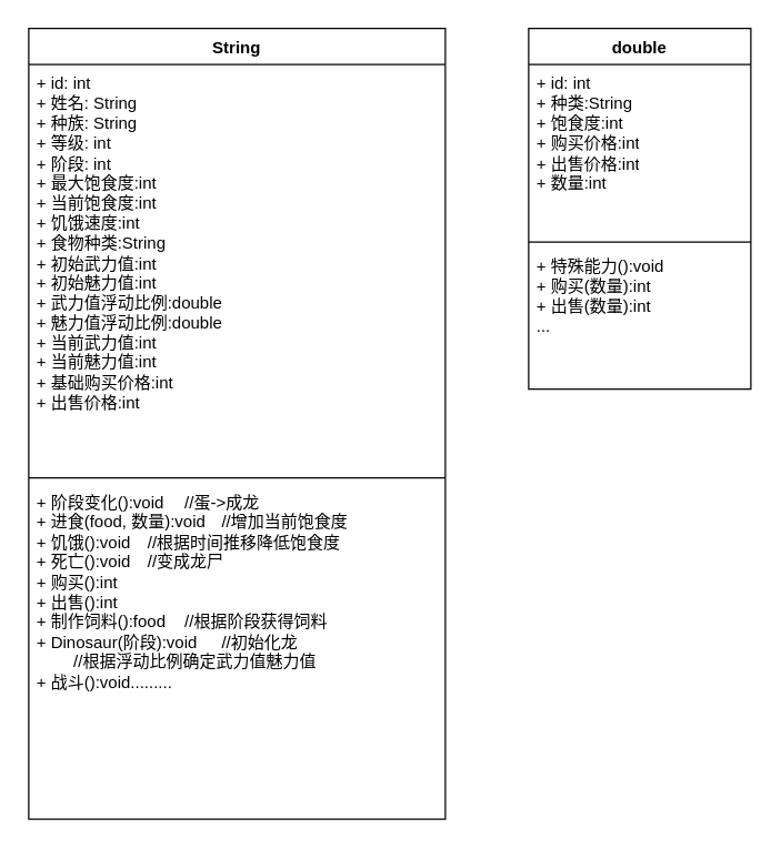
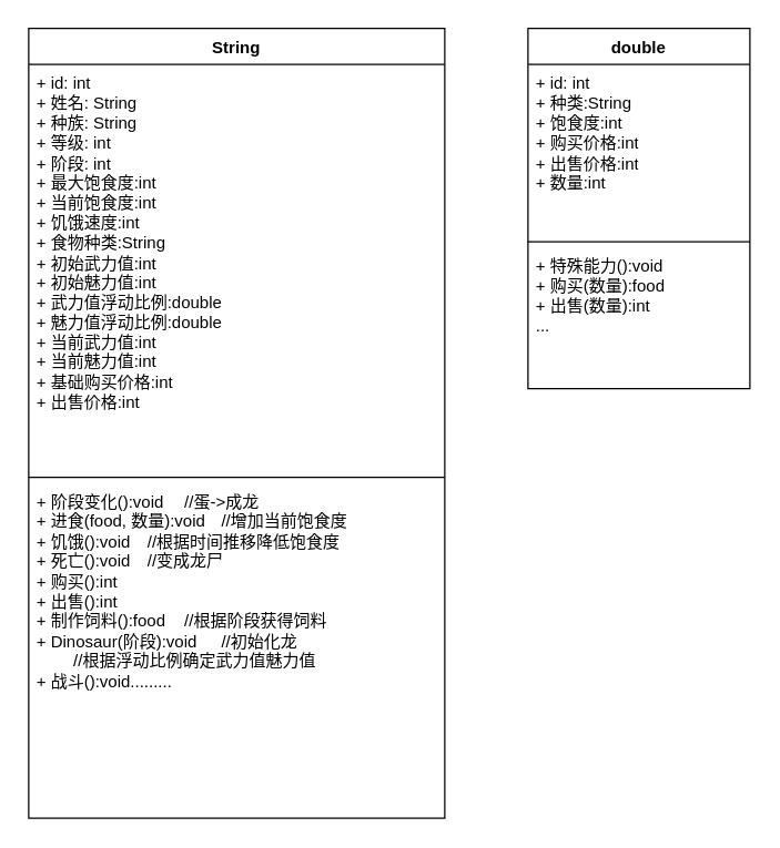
  <mxCell id="0" />
  <mxCell id="1" parent="0" />
  <mxCell id="2" value="String" style="swimlane;fontStyle=1;align=center;verticalAlign=top;childLayout=stackLayout;horizontal=1;startSize=26;horizontalStack=0;resizeParent=1;resizeParentMax=0;resizeLast=0;collapsible=1;marginBottom=0;whiteSpace=wrap;html=1;" vertex="1" parent="1"><mxGeometry x="20" y="20" width="300" height="570" as="geometry" /></mxCell>
  <mxCell id="3" value="+ id: int&lt;br&gt;+ 姓名: String&lt;br&gt;+ 种族: String&lt;br&gt;+ 等级: int&lt;br&gt;+ 阶段: int&lt;br&gt;+ 最大饱食度:int&lt;br&gt;+ 当前饱食度:int&lt;br&gt;+ 饥饿速度:int&lt;br&gt;+ 食物种类:String&lt;br&gt;+ 初始武力值:int&lt;br&gt;+ 初始魅力值:int&lt;br&gt;+ 武力值浮动比例:double&lt;br&gt;+ 魅力值浮动比例:double&lt;br&gt;+ 当前武力值:int&lt;br&gt;+ 当前魅力值:int&lt;br&gt;+ 基础购买价格:int&lt;br&gt;+ 出售价格:int" style="text;strokeColor=none;fillColor=none;align=left;verticalAlign=top;spacingLeft=4;spacingRight=4;overflow=hidden;rotatable=0;points=[[0,0.5],[1,0.5]];portConstraint=eastwest;whiteSpace=wrap;html=1;" vertex="1" parent="2"><mxGeometry y="26" width="300" height="294" as="geometry" /></mxCell>
  <mxCell id="4" value="" style="line;strokeWidth=1;fillColor=none;align=left;verticalAlign=middle;spacingTop=-1;spacingLeft=3;spacingRight=3;rotatable=0;labelPosition=right;points=[];portConstraint=eastwest;strokeColor=inherit;" vertex="1" parent="2"><mxGeometry y="320" width="300" height="8" as="geometry" /></mxCell>
  <mxCell id="5" value="+ 阶段变化():void&lt;span style=&quot;white-space: pre;&quot;&gt;&#09;&lt;/span&gt;//蛋-&amp;gt;成龙&lt;br&gt;+ 进食(food, 数量):void&lt;span style=&quot;white-space: pre;&quot;&gt;&#09;&lt;/span&gt;//增加当前饱食度&lt;br&gt;+ 饥饿():void&lt;span style=&quot;white-space: pre;&quot;&gt;&#09;&lt;/span&gt;//根据时间推移降低饱食度&lt;br&gt;+ 死亡():void&lt;span style=&quot;white-space: pre;&quot;&gt;&#09;&lt;/span&gt;//变成龙尸&lt;br&gt;+ 购买():int&lt;br&gt;+ 出售():int&lt;br&gt;+ 制作饲料():food&lt;span style=&quot;white-space: pre;&quot;&gt;&#09;&lt;/span&gt;//根据阶段获得饲料&lt;br&gt;+ Dinosaur(阶段):void&lt;span style=&quot;white-space: pre;&quot;&gt;&#09;&lt;/span&gt;//初始化龙&lt;span style=&quot;white-space: pre;&quot;&gt;&#09;&lt;/span&gt;&lt;br&gt;&lt;span style=&quot;white-space: pre;&quot;&gt;&#09;&lt;/span&gt;//根据浮动比例确定武力值魅力值&lt;br&gt;+ 战斗():void........." style="text;strokeColor=none;fillColor=none;align=left;verticalAlign=top;spacingLeft=4;spacingRight=4;overflow=hidden;rotatable=0;points=[[0,0.5],[1,0.5]];portConstraint=eastwest;whiteSpace=wrap;html=1;" vertex="1" parent="2"><mxGeometry y="328" width="300" height="242" as="geometry" /></mxCell>
  <mxCell id="6" value="double" style="swimlane;fontStyle=1;align=center;verticalAlign=top;childLayout=stackLayout;horizontal=1;startSize=26;horizontalStack=0;resizeParent=1;resizeParentMax=0;resizeLast=0;collapsible=1;marginBottom=0;whiteSpace=wrap;html=1;" vertex="1" parent="1"><mxGeometry x="380" y="20" width="160" height="260" as="geometry" /></mxCell>
  <mxCell id="7" value="+ id: int&lt;br&gt;+ 种类:String&lt;br&gt;+ 饱食度:int&lt;br&gt;+ 购买价格:int&lt;br&gt;+ 出售价格:int&lt;br&gt;+ 数量:int" style="text;strokeColor=none;fillColor=none;align=left;verticalAlign=top;spacingLeft=4;spacingRight=4;overflow=hidden;rotatable=0;points=[[0,0.5],[1,0.5]];portConstraint=eastwest;whiteSpace=wrap;html=1;" vertex="1" parent="6"><mxGeometry y="26" width="160" height="124" as="geometry" /></mxCell>
  <mxCell id="8" value="" style="line;strokeWidth=1;fillColor=none;align=left;verticalAlign=middle;spacingTop=-1;spacingLeft=3;spacingRight=3;rotatable=0;labelPosition=right;points=[];portConstraint=eastwest;strokeColor=inherit;" vertex="1" parent="6"><mxGeometry y="150" width="160" height="8" as="geometry" /></mxCell>
- <mxCell id="9" value="+ 特殊能力():void&lt;br&gt;+ 购买(数量):int&lt;br&gt;+ 出售(数量):int&lt;br&gt;..." style="text;strokeColor=none;fillColor=none;align=left;verticalAlign=top;spacingLeft=4;spacingRight=4;overflow=hidden;rotatable=0;points=[[0,0.5],[1,0.5]];portConstraint=eastwest;whiteSpace=wrap;html=1;" vertex="1" parent="6"><mxGeometry y="158" width="160" height="102" as="geometry" /></mxCell>
+ <mxCell id="9" value="+ 特殊能力():void&lt;br&gt;+ 购买(数量):food&lt;br&gt;+ 出售(数量):int&lt;br&gt;..." style="text;strokeColor=none;fillColor=none;align=left;verticalAlign=top;spacingLeft=4;spacingRight=4;overflow=hidden;rotatable=0;points=[[0,0.5],[1,0.5]];portConstraint=eastwest;whiteSpace=wrap;html=1;" vertex="1" parent="6"><mxGeometry y="158" width="160" height="102" as="geometry" /></mxCell>
